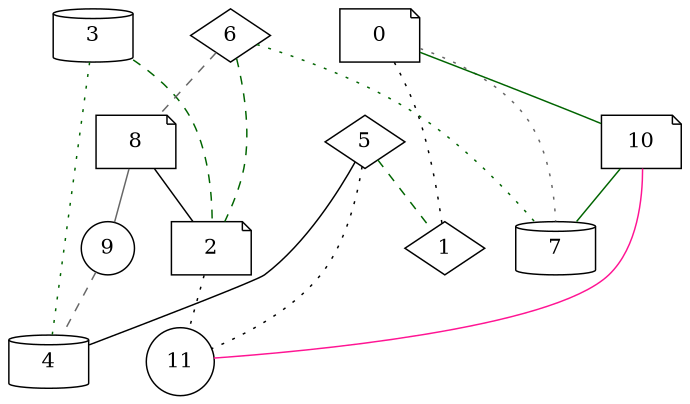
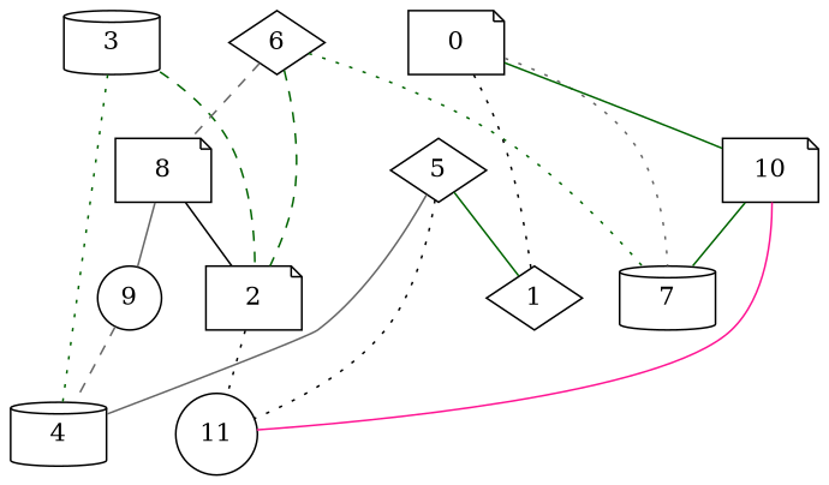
  strict graph {
    node [shape=note weight=0]
    edge [color=darkgreen style=dotted weight=0]
    3 [shape=cylinder]
    4 [shape=cylinder]
    2
    11 [shape=circle]
    9 [shape=circle]
    6 [shape=diamond]
    7 [shape=cylinder]
    8
    1 [shape=diamond]
    0
    10
    5 [shape=diamond]
    3 -- 4
    3 -- 2 [style=dashed]
    2 -- 11 [color=black]
    9 -- 4 [color=gray40 style=dashed]
    6 -- 2 [style=dashed]
    6 -- 7
    6 -- 8 [color=gray40 style=dashed]
    8 -- 2 [color=black style=solid]
    8 -- 9 [color=gray40 style=solid]
    0 -- 7 [color=gray40]
    0 -- 1 [color=black]
    0 -- 10 [style=solid]
    10 -- 11 [color=deeppink style=solid]
    10 -- 7 [style=solid]
-   5 -- 4 [color=black style=solid]
+   5 -- 4 [color=gray40 style=solid]
    5 -- 11 [color=black]
-   5 -- 1 [style=dashed]
+   5 -- 1 [style=solid]
  }
